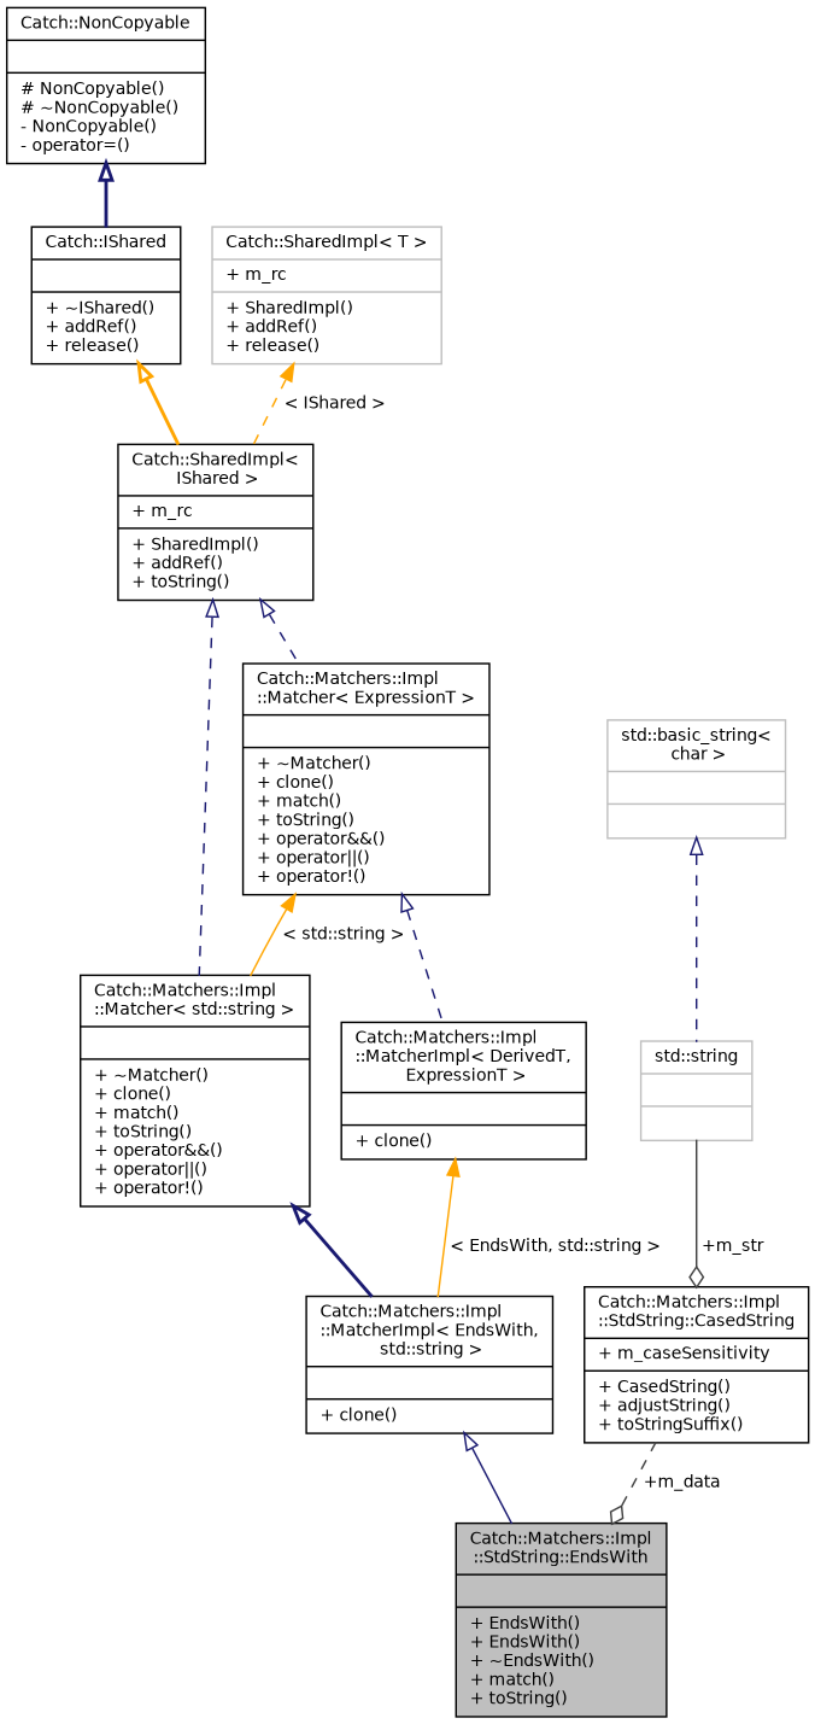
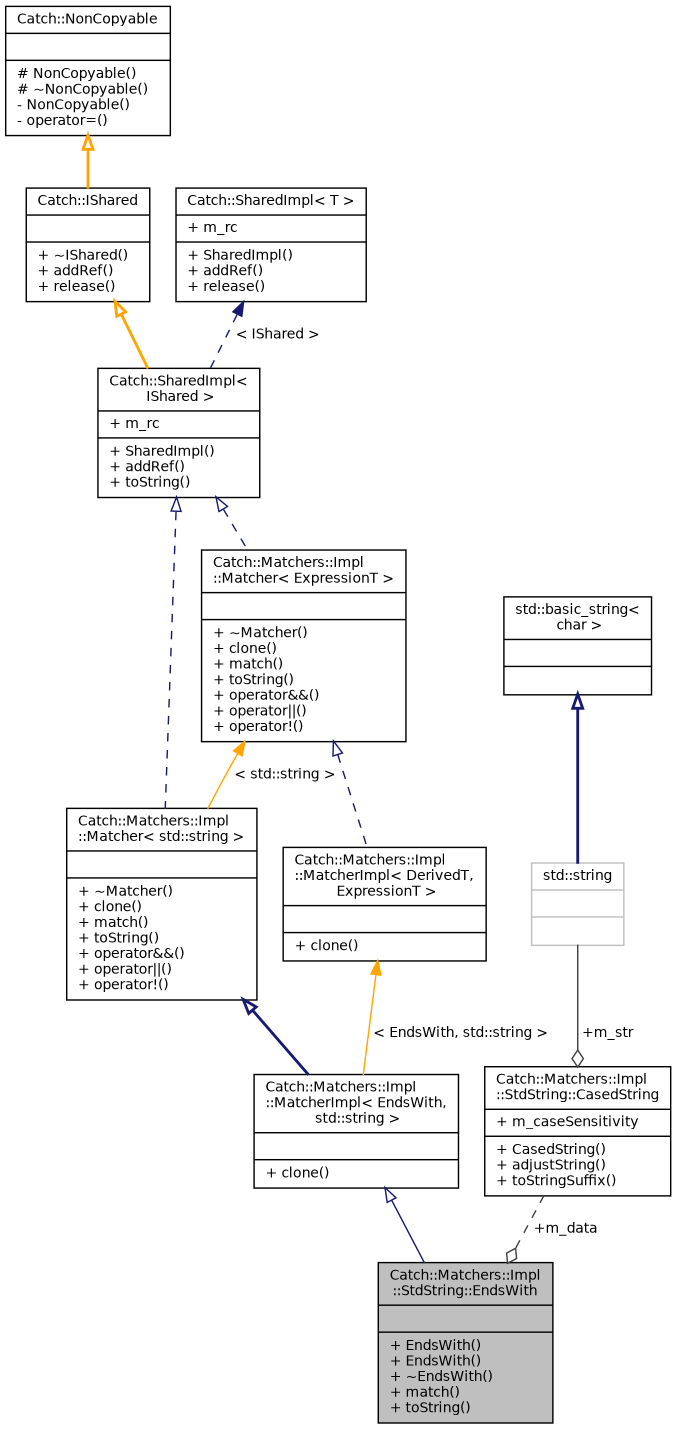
  digraph {
    node [color=black fillcolor=white fontname=Helvetica fontsize=10 shape=record style=filled]
    edge [arrowtail=onormal color=midnightblue dir=back fontname=Helvetica fontsize=10 labelfontname=Helvetica labelfontsize=10 style=dashed]
    n1 [fillcolor=grey75 fontcolor=black height=0.2 label="{Catch::Matchers::Impl\l::StdString::EndsWith\n||+ EndsWith()\l+ EndsWith()\l+ ~EndsWith()\l+ match()\l+ toString()\l}" width=0.4]
    n2 [height=0.2 label="{Catch::Matchers::Impl\l::MatcherImpl\< EndsWith,\l std::string \>\n||+ clone()\l}" width=0.4]
    n3 [height=0.2 label="{Catch::Matchers::Impl\l::Matcher\< std::string \>\n||+ ~Matcher()\l+ clone()\l+ match()\l+ toString()\l+ operator&&()\l+ operator\|\|()\l+ operator!()\l}" width=0.4]
    n4 [height=0.2 label="{Catch::SharedImpl\<\l IShared \>\n|+ m_rc\l|+ SharedImpl()\l+ addRef()\l+ toString()\l}" width=0.4]
    n5 [height=0.2 label="{Catch::Matchers::Impl\l::Matcher\< ExpressionT \>\n||+ ~Matcher()\l+ clone()\l+ match()\l+ toString()\l+ operator&&()\l+ operator\|\|()\l+ operator!()\l}" width=0.4]
    n6 [height=0.2 label="{Catch::Matchers::Impl\l::MatcherImpl\< DerivedT,\l ExpressionT \>\n||+ clone()\l}" width=0.4]
    n7 [height=0.2 label="{Catch::IShared\n||+ ~IShared()\l+ addRef()\l+ release()\l}" width=0.4]
    n8 [height=0.2 label="{Catch::NonCopyable\n||# NonCopyable()\l# ~NonCopyable()\l- NonCopyable()\l- operator=()\l}" width=0.4]
-   n9 [color=grey75 height=0.2 label="{Catch::SharedImpl\< T \>\n|+ m_rc\l|+ SharedImpl()\l+ addRef()\l+ release()\l}" width=0.4]
+   n9 [height=0.2 label="{Catch::SharedImpl\< T \>\n|+ m_rc\l|+ SharedImpl()\l+ addRef()\l+ release()\l}" width=0.4]
    n10 [height=0.2 label="{Catch::Matchers::Impl\l::StdString::CasedString\n|+ m_caseSensitivity\l|+ CasedString()\l+ adjustString()\l+ toStringSuffix()\l}" width=0.4]
    n11 [color=grey75 height=0.2 label="{std::string\n||}" width=0.4]
-   n12 [color=grey75 height=0.2 label="{std::basic_string\<\l char \>\n||}" width=0.4]
+   n12 [height=0.2 label="{std::basic_string\<\l char \>\n||}" width=0.4]
    n2 -> n1 [style=solid]
    n3 -> n2 [style=bold]
    n4 -> n3
    n4 -> n5
    n5 -> n3 [color=orange label=" \< std::string \>" style=solid arrowtail=""]
    n5 -> n6
    n6 -> n2 [color=orange label=" \< EndsWith, std::string \>" style=solid arrowtail=""]
    n7 -> n4 [color=orange style=bold]
-   n8 -> n7 [style=bold]
-   n9 -> n4 [color=orange label=" \< IShared \>" arrowtail=""]
+   n8 -> n7 [color=orange style=bold]
+   n9 -> n4 [label=" \< IShared \>" arrowtail=""]
    n10 -> n1 [arrowhead=odiamond color=grey25 label=" +m_data" arrowtail="" dir=""]
    n11 -> n10 [arrowhead=odiamond color=grey25 label=" +m_str" style=solid arrowtail="" dir=""]
-   n12 -> n11
+   n12 -> n11 [style=bold]
  }
